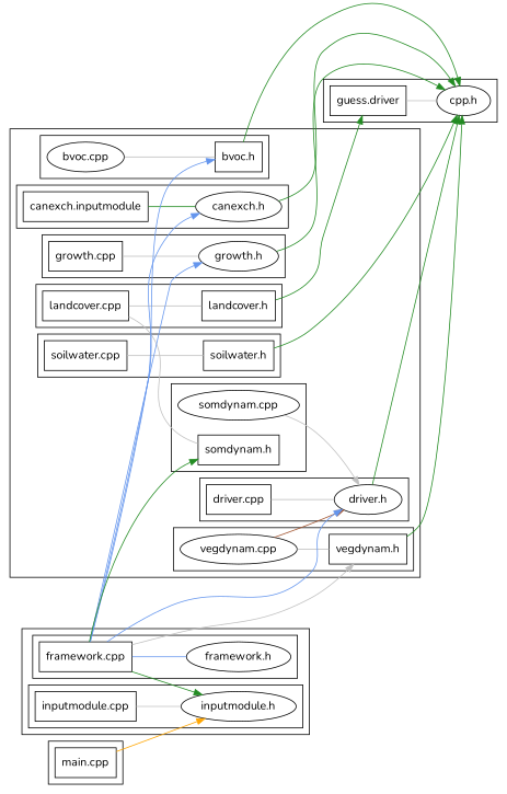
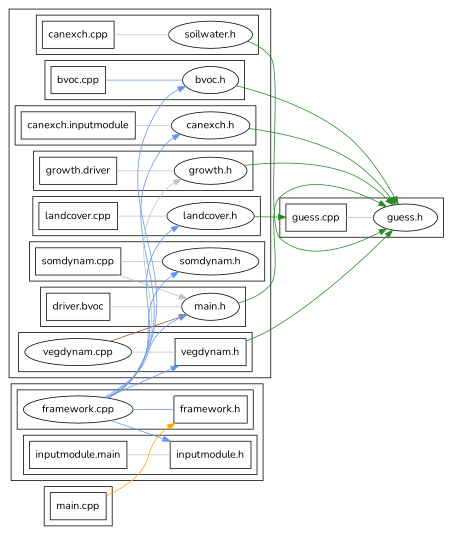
  digraph {
    fontname=Nunito
    rankdir=LR
    node [fontname=Nunito shape=box]
    edge [color=gray fontname=Nunito]
-   "bvoc.cpp" [shape=ellipse]
-   "bvoc.h"
+   "bvoc.cpp"
+   "bvoc.h" [shape=""]
    n3 [label="canexch.inputmodule"]
    "canexch.h" [shape=""]
-   "driver.cpp"
-   "driver.h" [shape=""]
-   "growth.cpp"
+   "driver.cpp" [label="driver.bvoc"]
+   "driver.h" [label="main.h" shape=""]
+   "growth.cpp" [label="growth.driver"]
    "growth.h" [shape=""]
    "landcover.cpp"
-   "landcover.h"
-   "soilwater.cpp"
-   "soilwater.h"
-   "somdynam.cpp" [shape=ellipse]
-   "somdynam.h"
+   "landcover.h" [shape=""]
+   "soilwater.cpp" [label="canexch.cpp"]
+   "soilwater.h" [shape=""]
+   "somdynam.cpp"
+   "somdynam.h" [shape=""]
    "vegdynam.cpp" [shape=ellipse]
    "vegdynam.h"
-   "framework.cpp"
-   "framework.h" [shape=""]
-   "inputmodule.cpp"
-   "inputmodule.h" [shape=""]
+   "framework.cpp" [shape=ellipse]
+   "framework.h"
+   "inputmodule.cpp" [label="inputmodule.main"]
+   "inputmodule.h"
    "main.cpp"
-   "guess.cpp" [label="guess.driver"]
-   "guess.h" [label="cpp.h" shape=""]
+   "guess.cpp"
+   "guess.h" [shape=""]
    subgraph cluster_1 {
      subgraph cluster_2 {
        "bvoc.cpp"
        "bvoc.h"
      }
      subgraph cluster_3 {
        n3
        "canexch.h"
      }
      subgraph cluster_4 {
        "driver.cpp"
        "driver.h"
      }
      subgraph cluster_5 {
        "growth.cpp"
        "growth.h"
      }
      subgraph cluster_6 {
        "landcover.cpp"
        "landcover.h"
      }
      subgraph cluster_7 {
        "soilwater.cpp"
        "soilwater.h"
      }
      subgraph cluster_8 {
        "somdynam.cpp"
        "somdynam.h"
      }
      subgraph cluster_9 {
        "vegdynam.cpp"
        "vegdynam.h"
      }
    }
    subgraph cluster_10 {
      subgraph cluster_11 {
        "framework.cpp"
        "framework.h"
      }
      subgraph cluster_12 {
        "inputmodule.cpp"
        "inputmodule.h"
      }
    }
    subgraph cluster_13 {
      "main.cpp"
    }
    subgraph cluster_14 {
      "guess.cpp"
      "guess.h"
    }
-   "bvoc.cpp" -> "bvoc.h" [arrowhead=none]
+   "bvoc.cpp" -> "bvoc.h" [arrowhead=none color=cornflowerblue]
    "bvoc.h" -> "guess.h" [color=forestgreen]
-   n3 -> "canexch.h" [arrowhead=none color=forestgreen]
+   n3 -> "canexch.h" [arrowhead=none]
    "canexch.h" -> "guess.h" [color=forestgreen]
    "driver.cpp" -> "driver.h" [arrowhead=none]
    "driver.h" -> "guess.h" [color=forestgreen]
    "growth.cpp" -> "growth.h" [arrowhead=none]
    "growth.h" -> "guess.h" [color=forestgreen]
    "landcover.cpp" -> "landcover.h" [arrowhead=none]
    "landcover.h" -> "guess.cpp" [color=forestgreen]
    "soilwater.cpp" -> "soilwater.h" [arrowhead=none]
    "soilwater.h" -> "guess.h" [color=forestgreen]
    "somdynam.cpp" -> "driver.h"
-   "landcover.cpp" -> "somdynam.h" [arrowhead=none]
+   "somdynam.cpp" -> "somdynam.h" [arrowhead=none]
    "vegdynam.cpp" -> "driver.h" [color=sienna]
    "vegdynam.cpp" -> "vegdynam.h" [arrowhead=none]
    "vegdynam.h" -> "guess.h" [color=forestgreen]
    "framework.cpp" -> "bvoc.h" [color=cornflowerblue]
    "framework.cpp" -> "canexch.h" [color=cornflowerblue]
    "framework.cpp" -> "driver.h" [color=cornflowerblue]
-   "framework.cpp" -> "growth.h" [color=cornflowerblue]
-   "framework.cpp" -> "somdynam.h" [color=forestgreen]
-   "framework.cpp" -> "vegdynam.h"
+   "framework.cpp" -> "growth.h"
+   "framework.cpp" -> "landcover.h" [color=cornflowerblue]
+   "framework.cpp" -> "somdynam.h" [color=cornflowerblue]
+   "framework.cpp" -> "vegdynam.h" [color=cornflowerblue]
    "framework.cpp" -> "framework.h" [arrowhead=none color=cornflowerblue]
-   "framework.cpp" -> "inputmodule.h" [color=forestgreen]
+   "framework.cpp" -> "inputmodule.h" [color=cornflowerblue]
    "inputmodule.cpp" -> "inputmodule.h" [arrowhead=none]
-   "main.cpp" -> "inputmodule.h" [color=orange]
+   "main.cpp" -> "framework.h" [color=orange]
    "guess.cpp" -> "guess.h" [arrowhead=none]
  }
